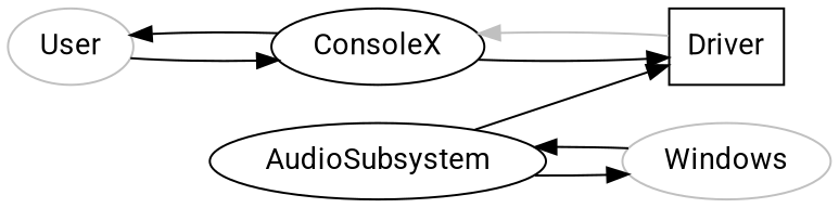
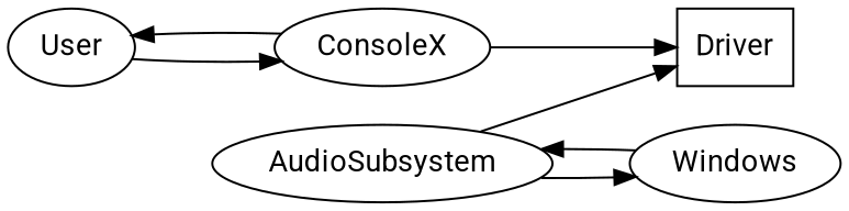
  digraph {
    fontname=Roboto
    rankdir=LR
    node [fontname=Roboto]
    edge [fontname=Roboto]
-   User [color=gray]
+   User [color=black]
    ConsoleX [shape=ellipse]
    Driver [shape=box]
    AudioSubsystem [shape=ellipse]
-   Windows [color=gray]
+   Windows [color=black]
    subgraph sub_1 {
      rank=min
      User
    }
    User -> ConsoleX
    ConsoleX -> User
    ConsoleX -> Driver
-   Driver -> ConsoleX [color=gray]
    AudioSubsystem -> Driver
    AudioSubsystem -> Windows
    Windows -> AudioSubsystem
  }
